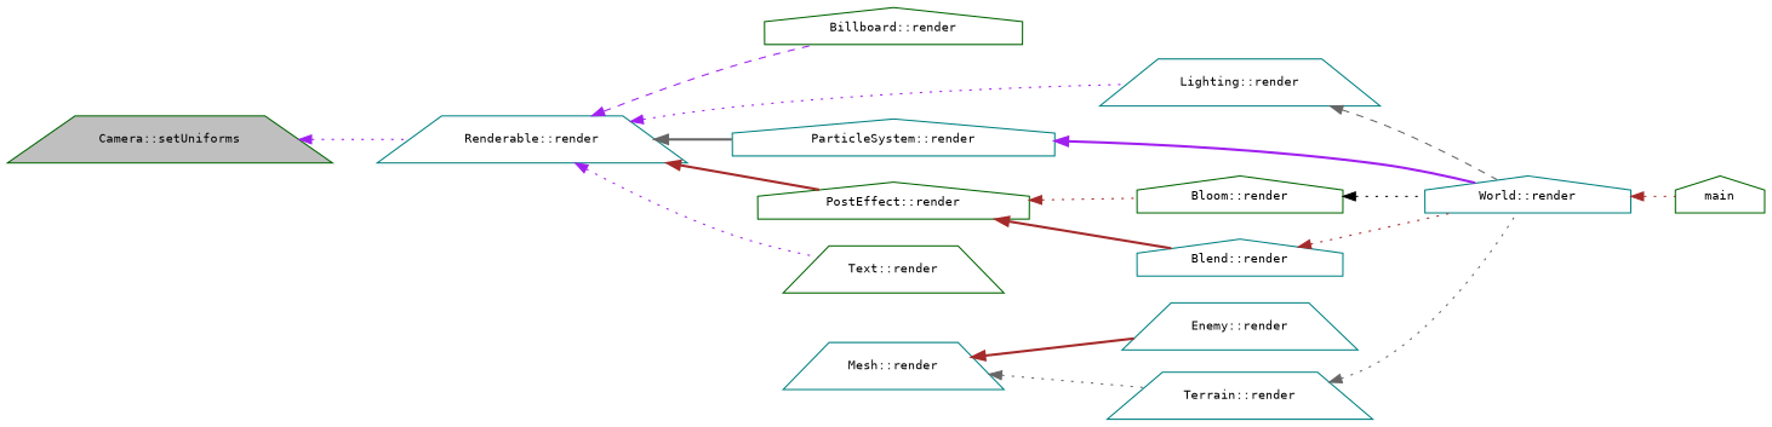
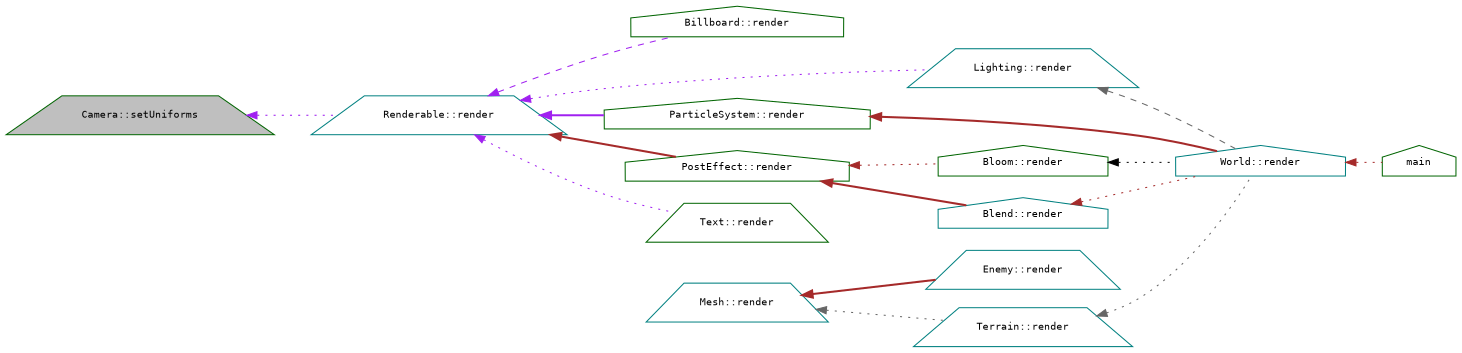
  digraph {
    fontname="DejaVu Sans Mono"
    rankdir=LR
    node [color=teal fillcolor=white fontname="DejaVu Sans Mono" fontsize=10 shape=trapezium style=filled]
    edge [color=brown dir=back fontname="DejaVu Sans Mono" fontsize=10 labelfontname=Helvetica labelfontsize=10 style=dotted]
    n1 [color=darkgreen fillcolor=grey75 fontcolor=black height=0.2 label="Camera::setUniforms" width=0.4]
    n2 [height=0.2 label="Renderable::render" width=0.4]
    n3 [color=darkgreen height=0.2 label="Billboard::render" shape=house width=0.4]
    n4 [height=0.2 label="Lighting::render" width=0.4]
-   n5 [height=0.2 label="ParticleSystem::render" shape=house width=0.4]
+   n5 [color=darkgreen height=0.2 label="ParticleSystem::render" shape=house width=0.4]
    n6 [color=darkgreen height=0.2 label="PostEffect::render" shape=house width=0.4]
    n7 [color=darkgreen height=0.2 label="Text::render" width=0.4]
    n8 [height=0.2 label="World::render" shape=house width=0.4]
    n9 [height=0.2 label="Mesh::render" width=0.4]
    n10 [height=0.2 label="Enemy::render" width=0.4]
    n11 [height=0.2 label="Terrain::render" width=0.4]
    n12 [color=darkgreen height=0.2 label="Bloom::render" shape=house width=0.4]
    n13 [height=0.2 label="Blend::render" shape=house width=0.4]
    n14 [color=darkgreen height=0.2 label=main shape=house width=0.4]
    n1 -> n2 [color=purple]
    n2 -> n3 [color=purple style=dashed]
    n2 -> n4 [color=purple]
-   n2 -> n5 [color=gray40 style=bold]
+   n2 -> n5 [color=purple style=bold]
    n2 -> n6 [style=bold]
    n2 -> n7 [color=purple]
    n4 -> n8 [color=gray40 style=dashed]
-   n5 -> n8 [color=purple style=bold]
+   n5 -> n8 [style=bold]
    n6 -> n12
    n6 -> n13 [style=bold]
    n8 -> n14
    n9 -> n10 [style=bold]
    n9 -> n11 [color=gray40]
    n11 -> n8 [color=gray40]
    n12 -> n8 [color=black]
    n13 -> n8
  }
